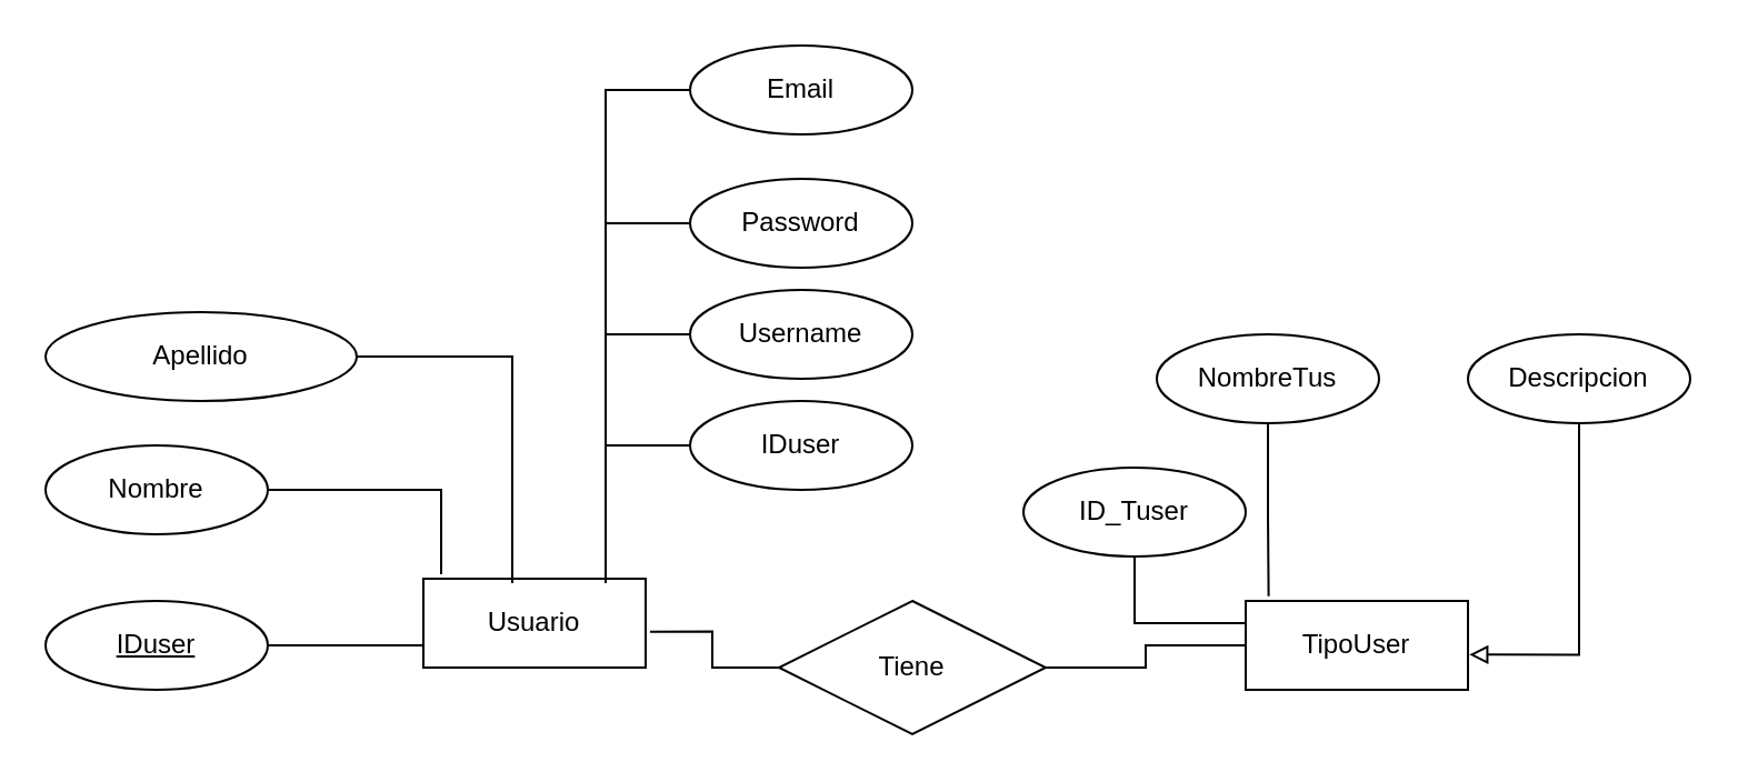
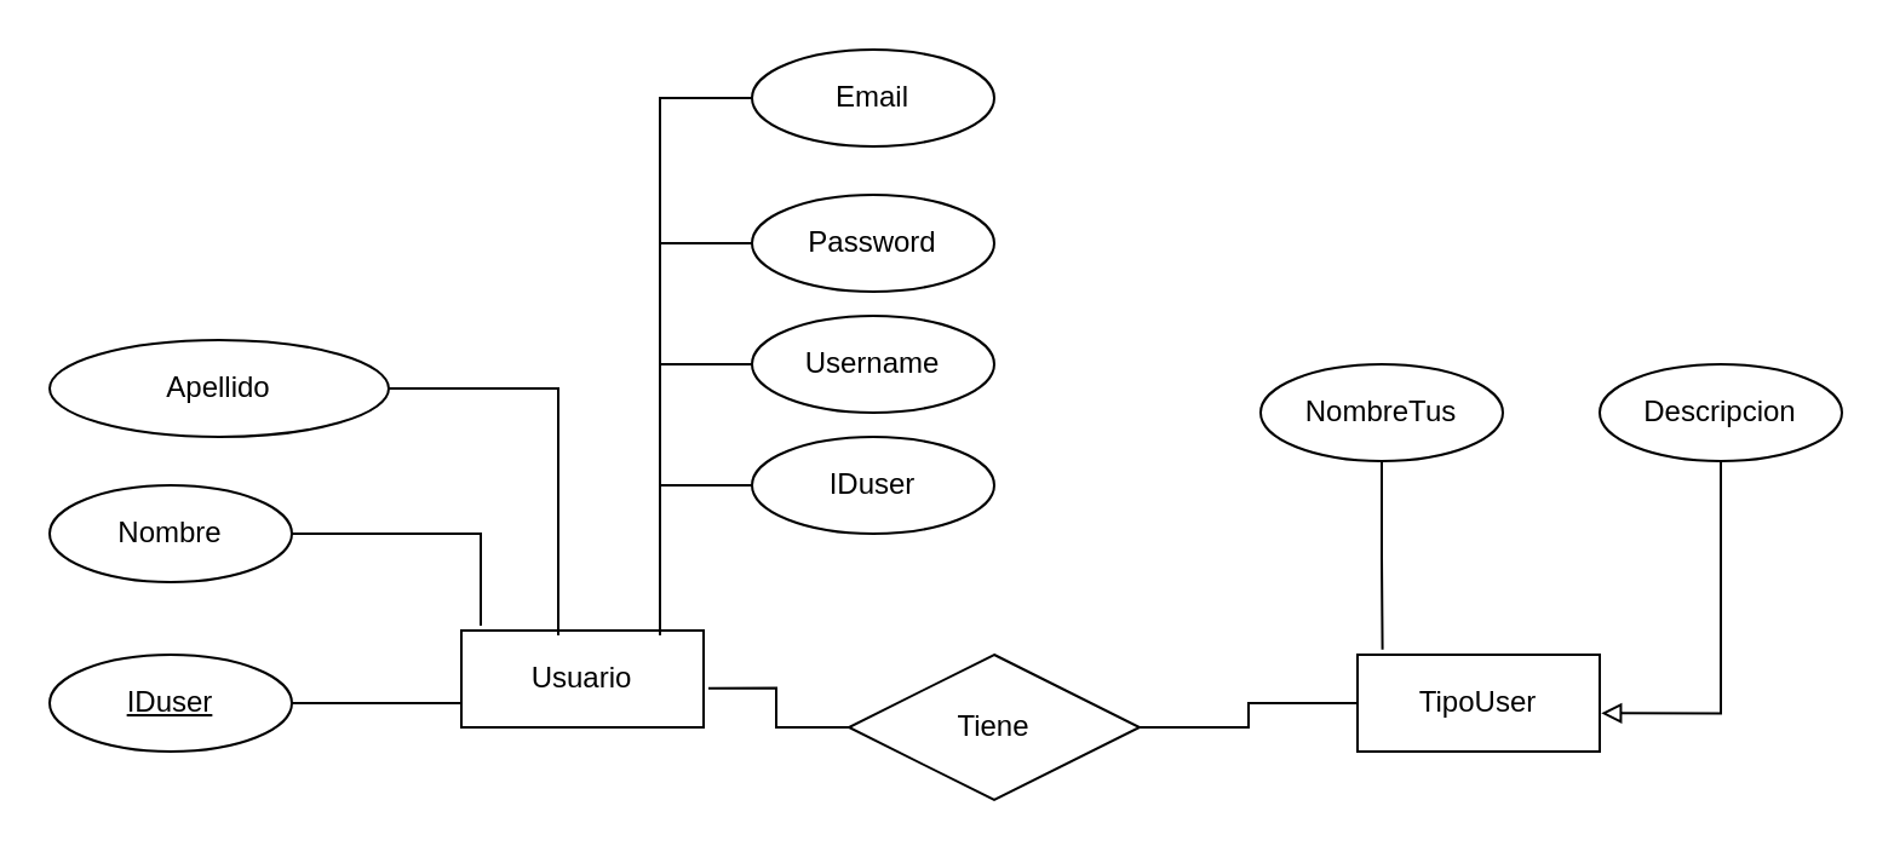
  <mxCell id="0" />
  <mxCell id="1" parent="0" />
  <mxCell id="2" value="Usuario" style="whiteSpace=wrap;html=1;align=center;" vertex="1" parent="1"><mxGeometry x="190" y="260" width="100" height="40" as="geometry" /></mxCell>
  <mxCell id="3" style="edgeStyle=orthogonalEdgeStyle;rounded=0;orthogonalLoop=1;jettySize=auto;html=1;entryX=0;entryY=0.75;entryDx=0;entryDy=0;endArrow=none;endFill=0;" edge="1" parent="1" source="4" target="2"><mxGeometry relative="1" as="geometry" /></mxCell>
  <mxCell id="4" value="IDuser" style="ellipse;whiteSpace=wrap;html=1;align=center;fontStyle=4;" vertex="1" parent="1"><mxGeometry x="20" y="270" width="100" height="40" as="geometry" /></mxCell>
  <mxCell id="5" value="Nombre" style="ellipse;whiteSpace=wrap;html=1;align=center;" vertex="1" parent="1"><mxGeometry x="20" y="200" width="100" height="40" as="geometry" /></mxCell>
  <mxCell id="6" value="Apellido" style="ellipse;whiteSpace=wrap;html=1;align=center;" vertex="1" parent="1"><mxGeometry x="20" y="140" width="140" height="40" as="geometry" /></mxCell>
  <mxCell id="7" style="edgeStyle=orthogonalEdgeStyle;rounded=0;orthogonalLoop=1;jettySize=auto;html=1;entryX=0.08;entryY=-0.05;entryDx=0;entryDy=0;entryPerimeter=0;endArrow=none;endFill=0;" edge="1" parent="1" source="5" target="2"><mxGeometry relative="1" as="geometry" /></mxCell>
  <mxCell id="8" style="edgeStyle=orthogonalEdgeStyle;rounded=0;orthogonalLoop=1;jettySize=auto;html=1;entryX=0.4;entryY=0.05;entryDx=0;entryDy=0;entryPerimeter=0;endArrow=none;endFill=0;" edge="1" parent="1" source="6" target="2"><mxGeometry relative="1" as="geometry" /></mxCell>
  <mxCell id="9" value="Password" style="ellipse;whiteSpace=wrap;html=1;align=center;" vertex="1" parent="1"><mxGeometry x="310" y="80" width="100" height="40" as="geometry" /></mxCell>
  <mxCell id="10" value="Username" style="ellipse;whiteSpace=wrap;html=1;align=center;" vertex="1" parent="1"><mxGeometry x="310" y="130" width="100" height="40" as="geometry" /></mxCell>
  <mxCell id="11" value="IDuser" style="ellipse;whiteSpace=wrap;html=1;align=center;" vertex="1" parent="1"><mxGeometry x="310" y="180" width="100" height="40" as="geometry" /></mxCell>
  <mxCell id="12" value="Email" style="ellipse;whiteSpace=wrap;html=1;align=center;" vertex="1" parent="1"><mxGeometry x="310" y="20" width="100" height="40" as="geometry" /></mxCell>
  <mxCell id="13" style="edgeStyle=orthogonalEdgeStyle;rounded=0;orthogonalLoop=1;jettySize=auto;html=1;entryX=0.82;entryY=0.05;entryDx=0;entryDy=0;entryPerimeter=0;endArrow=none;endFill=0;" edge="1" parent="1" source="11" target="2"><mxGeometry relative="1" as="geometry" /></mxCell>
  <mxCell id="14" style="edgeStyle=orthogonalEdgeStyle;rounded=0;orthogonalLoop=1;jettySize=auto;html=1;entryX=0.82;entryY=-0.004;entryDx=0;entryDy=0;entryPerimeter=0;endArrow=none;endFill=0;" edge="1" parent="1" source="10" target="2"><mxGeometry relative="1" as="geometry" /></mxCell>
  <mxCell id="15" style="edgeStyle=orthogonalEdgeStyle;rounded=0;orthogonalLoop=1;jettySize=auto;html=1;entryX=0.82;entryY=0.011;entryDx=0;entryDy=0;entryPerimeter=0;endArrow=none;endFill=0;" edge="1" parent="1" source="9" target="2"><mxGeometry relative="1" as="geometry" /></mxCell>
  <mxCell id="16" style="edgeStyle=orthogonalEdgeStyle;rounded=0;orthogonalLoop=1;jettySize=auto;html=1;entryX=0.82;entryY=0.025;entryDx=0;entryDy=0;entryPerimeter=0;endArrow=none;endFill=0;" edge="1" parent="1" source="12" target="2"><mxGeometry relative="1" as="geometry" /></mxCell>
  <mxCell id="17" value="TipoUser" style="whiteSpace=wrap;html=1;align=center;" vertex="1" parent="1"><mxGeometry x="560" y="270" width="100" height="40" as="geometry" /></mxCell>
- <mxCell id="18" style="edgeStyle=orthogonalEdgeStyle;rounded=0;orthogonalLoop=1;jettySize=auto;html=1;entryX=0;entryY=0.5;entryDx=0;entryDy=0;endArrow=none;endFill=0;" edge="1" parent="1" source="19" target="17"><mxGeometry relative="1" as="geometry"><Array as="points"><mxPoint x="510" y="280" /><mxPoint x="560" y="280" /></Array></mxGeometry></mxCell>
- <mxCell id="19" value="ID_Tuser" style="ellipse;whiteSpace=wrap;html=1;align=center;" vertex="1" parent="1"><mxGeometry x="460" y="210" width="100" height="40" as="geometry" /></mxCell>
  <mxCell id="20" value="NombreTus" style="ellipse;whiteSpace=wrap;html=1;align=center;" vertex="1" parent="1"><mxGeometry x="520" y="150" width="100" height="40" as="geometry" /></mxCell>
  <mxCell id="21" style="edgeStyle=orthogonalEdgeStyle;rounded=0;orthogonalLoop=1;jettySize=auto;html=1;entryX=0.103;entryY=-0.054;entryDx=0;entryDy=0;entryPerimeter=0;endArrow=none;endFill=0;" edge="1" parent="1" source="20" target="17"><mxGeometry relative="1" as="geometry" /></mxCell>
  <mxCell id="22" value="Descripcion" style="ellipse;whiteSpace=wrap;html=1;align=center;" vertex="1" parent="1"><mxGeometry x="660" y="150" width="100" height="40" as="geometry" /></mxCell>
  <mxCell id="23" style="edgeStyle=orthogonalEdgeStyle;rounded=0;orthogonalLoop=1;jettySize=auto;html=1;entryX=1.006;entryY=0.604;entryDx=0;entryDy=0;entryPerimeter=0;endArrow=block;endFill=0;" edge="1" parent="1" source="22" target="17"><mxGeometry relative="1" as="geometry" /></mxCell>
  <mxCell id="24" style="edgeStyle=orthogonalEdgeStyle;rounded=0;orthogonalLoop=1;jettySize=auto;html=1;endArrow=none;endFill=0;" edge="1" parent="1" source="25" target="17"><mxGeometry relative="1" as="geometry" /></mxCell>
  <mxCell id="25" value="Tiene" style="shape=rhombus;perimeter=rhombusPerimeter;whiteSpace=wrap;html=1;align=center;" vertex="1" parent="1"><mxGeometry x="350" y="270" width="120" height="60" as="geometry" /></mxCell>
  <mxCell id="26" style="edgeStyle=orthogonalEdgeStyle;rounded=0;orthogonalLoop=1;jettySize=auto;html=1;entryX=1.02;entryY=0.596;entryDx=0;entryDy=0;entryPerimeter=0;endArrow=none;endFill=0;" edge="1" parent="1" source="25" target="2"><mxGeometry relative="1" as="geometry" /></mxCell>
